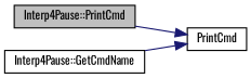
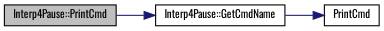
  digraph {
    fontname=Oswald
    rankdir=LR
    node [color=black fillcolor=white fontname=Oswald fontsize=10 shape=record style=filled]
    edge [color=midnightblue fontname=Oswald fontsize=10 labelfontname=FreeSans labelfontsize=10 style=solid]
    n1 [fillcolor=grey75 fontcolor=black height=0.2 label="Interp4Pause::PrintCmd" width=0.4]
    n2 [height=0.2 label="Interp4Pause::GetCmdName" width=0.4]
    n3 [height=0.2 label=PrintCmd width=0.4]
-   n1 -> n3
+   n1 -> n2
    n2 -> n3
  }
